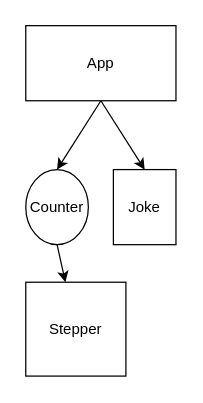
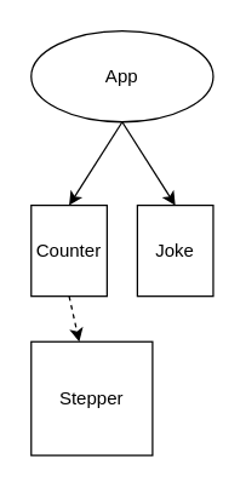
  <mxCell id="0" />
  <mxCell id="1" parent="0" />
  <mxCell id="2" style="edgeStyle=none;html=1;exitX=0.5;exitY=1;exitDx=0;exitDy=0;entryX=0.5;entryY=0;entryDx=0;entryDy=0;" edge="1" parent="1" source="4" target="5"><mxGeometry relative="1" as="geometry" /></mxCell>
  <mxCell id="3" style="edgeStyle=none;html=1;exitX=0.5;exitY=1;exitDx=0;exitDy=0;entryX=0.5;entryY=0;entryDx=0;entryDy=0;" edge="1" parent="1" source="4" target="7"><mxGeometry relative="1" as="geometry" /></mxCell>
- <mxCell id="4" value="App" style="rounded=0;whiteSpace=wrap;html=1;" vertex="1" parent="1"><mxGeometry x="20" y="20" width="120" height="60" as="geometry" /></mxCell>
+ <mxCell id="4" value="App" style="ellipse;whiteSpace=wrap;html=1;" vertex="1" parent="1"><mxGeometry x="20" y="20" width="120" height="60" as="geometry" /></mxCell>
  <mxCell id="5" value="Joke" style="rounded=0;whiteSpace=wrap;html=1;" vertex="1" parent="1"><mxGeometry x="90" y="135" width="50" height="60" as="geometry" /></mxCell>
- <mxCell id="6" style="edgeStyle=none;html=1;exitX=0.5;exitY=1;exitDx=0;exitDy=0;" edge="1" parent="1" source="7" target="8"><mxGeometry relative="1" as="geometry" /></mxCell>
- <mxCell id="7" value="Counter" style="ellipse;whiteSpace=wrap;html=1;" vertex="1" parent="1"><mxGeometry x="20" y="135" width="50" height="60" as="geometry" /></mxCell>
+ <mxCell id="6" style="edgeStyle=none;html=1;exitX=0.5;exitY=1;exitDx=0;exitDy=0;dashed=1;" edge="1" parent="1" source="7" target="8"><mxGeometry relative="1" as="geometry" /></mxCell>
+ <mxCell id="7" value="Counter" style="rounded=0;whiteSpace=wrap;html=1;" vertex="1" parent="1"><mxGeometry x="20" y="135" width="50" height="60" as="geometry" /></mxCell>
  <mxCell id="8" value="Stepper" style="rounded=0;whiteSpace=wrap;html=1;" vertex="1" parent="1"><mxGeometry x="20" y="225" width="80" height="75" as="geometry" /></mxCell>
